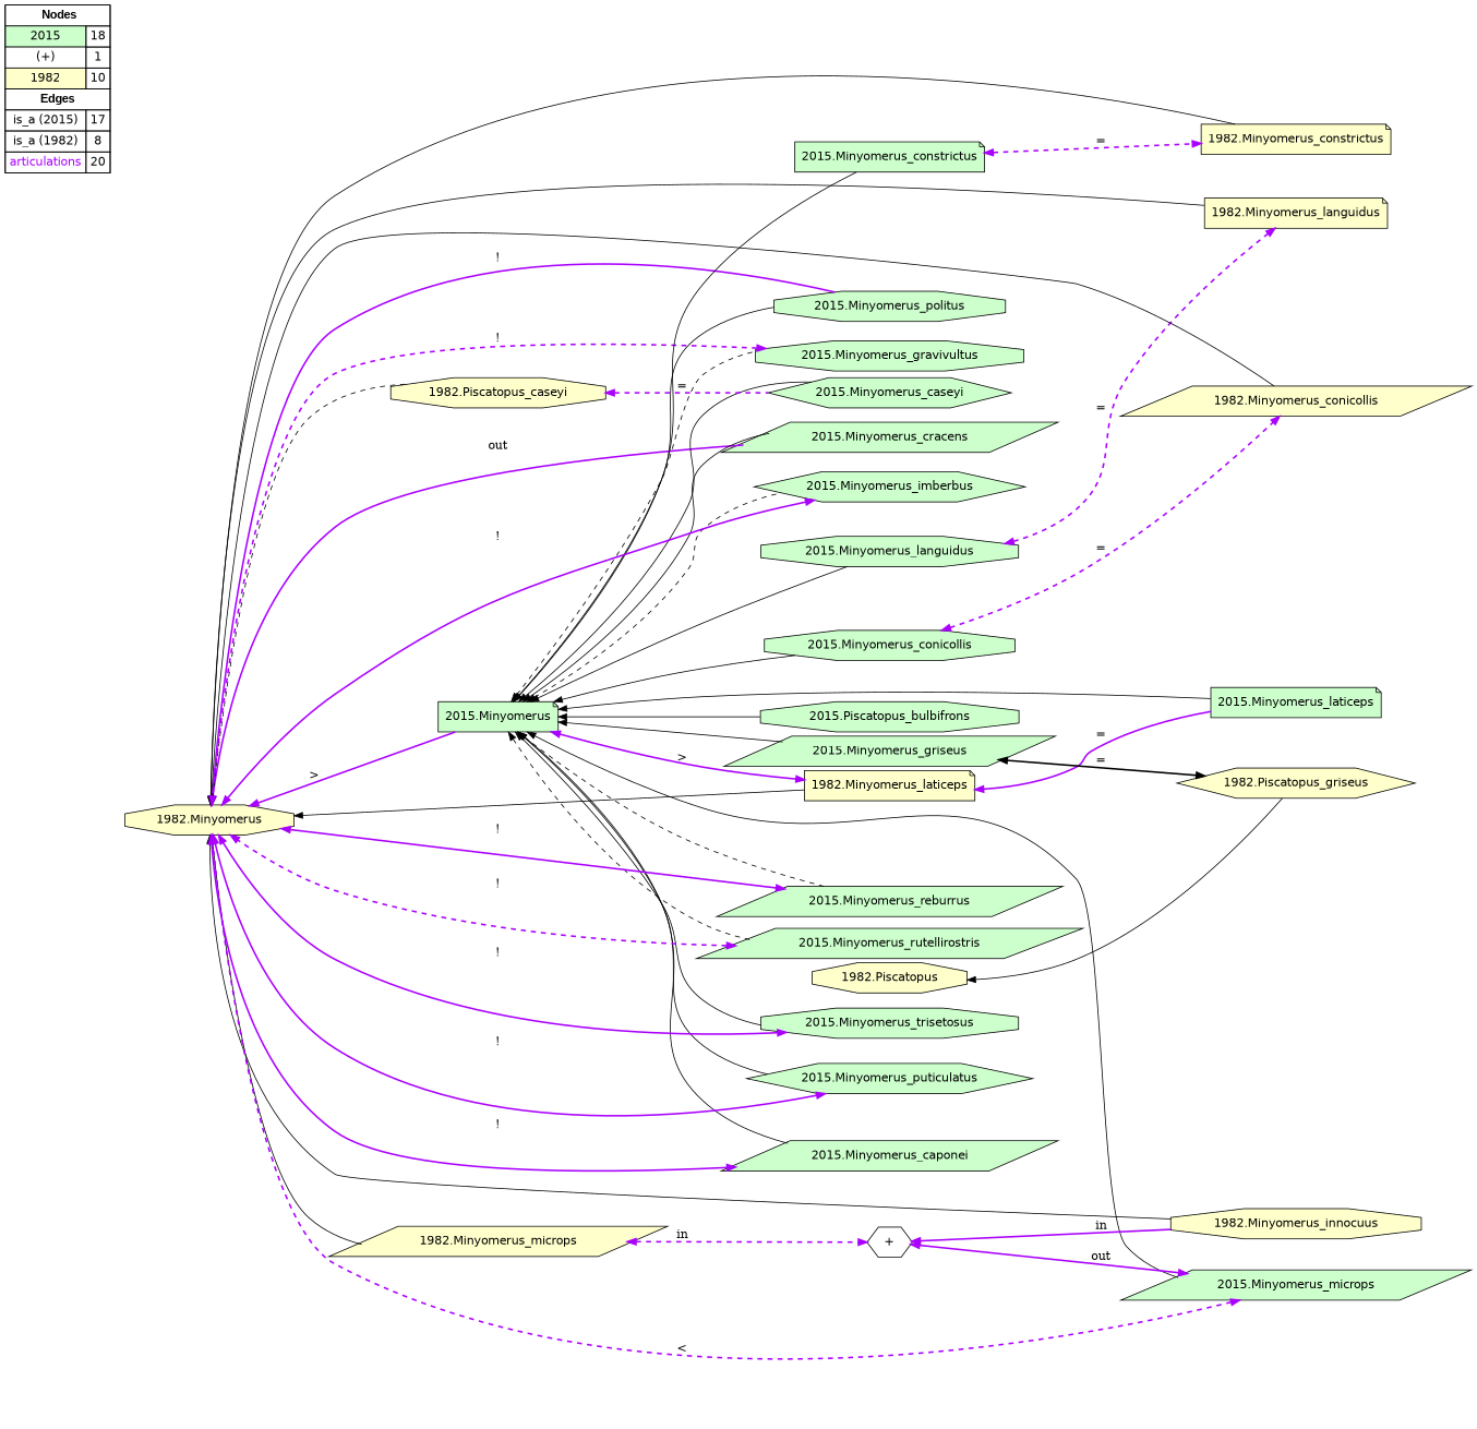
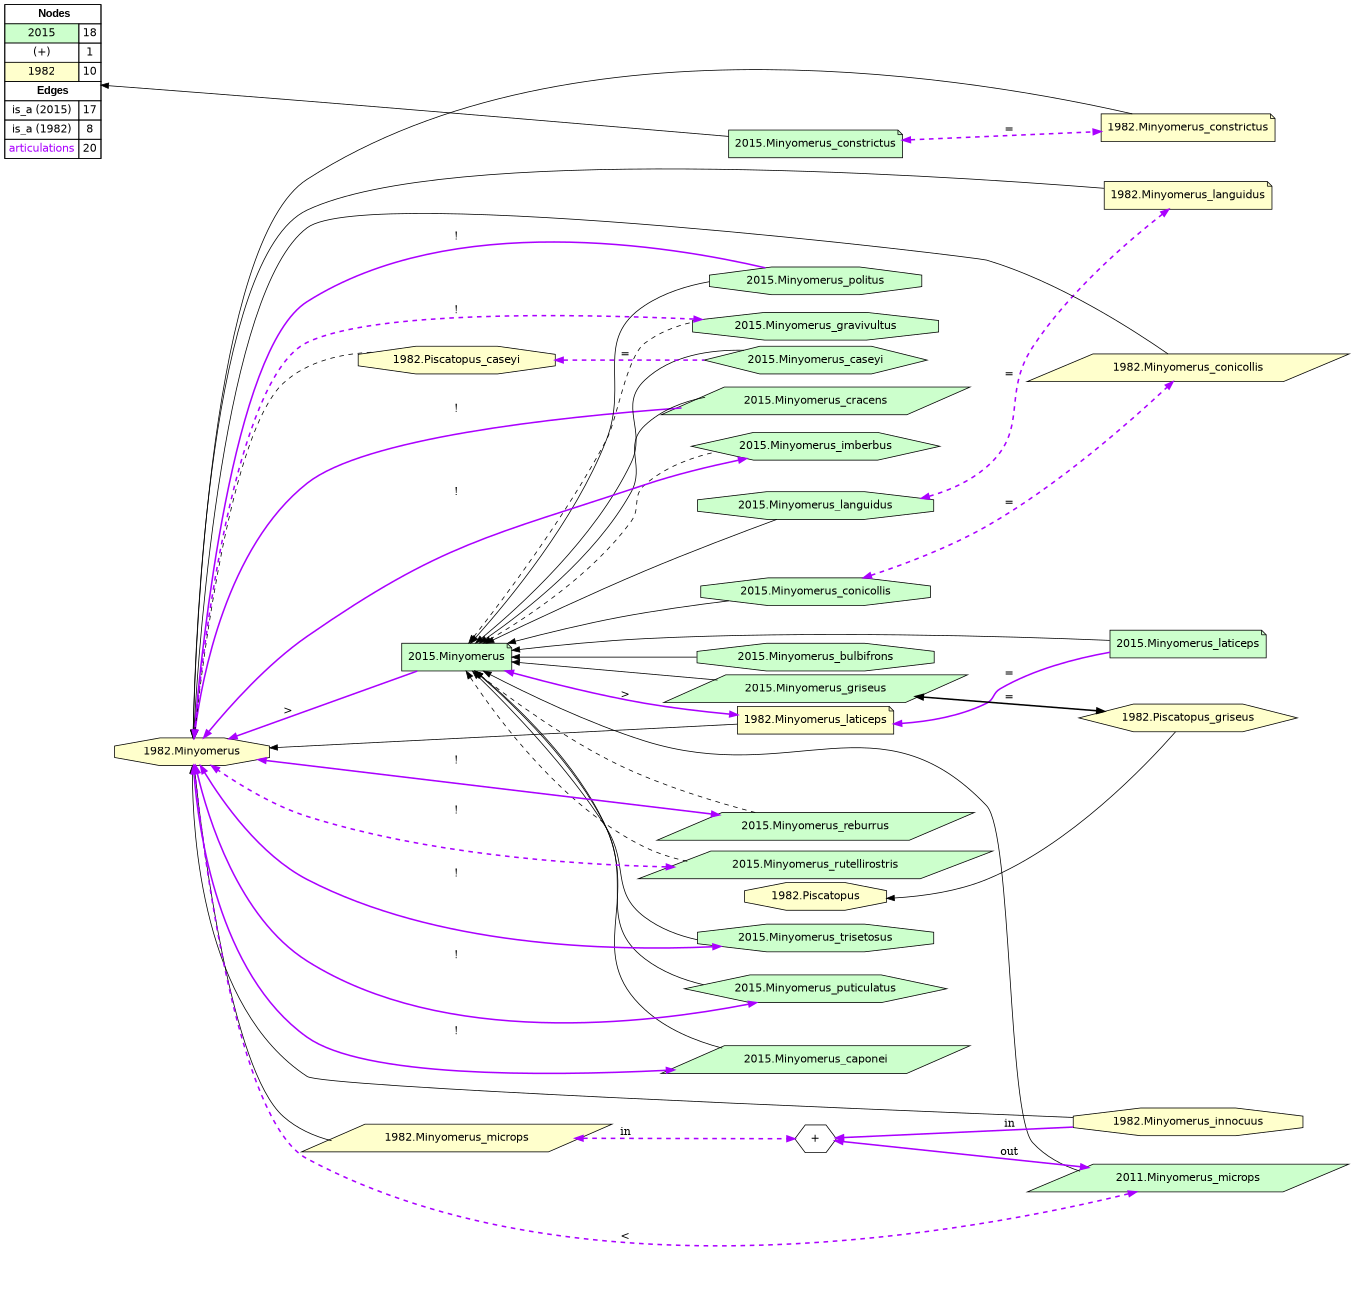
  digraph {
    rankdir=LR
    node [fillcolor="#CCFFCC" fontname=helvetica shape=octagon style=filled]
    edge [color="#000000" constraint=true dir=back penwidth=1 style=bold]
    n1 [fillcolor=white label=<   <TABLE BORDER="0" CELLBORDER="1" CELLSPACING="0" CELLPADDING="4">  <TR> <TD COLSPAN="2"><font face="Arial Black"> Nodes</font></TD> </TR>  <TR>   <TD bgcolor="#CCFFCC" fontname="helvetica">2015</TD>   <TD>18</TD>   </TR>  <TR>   <TD bgcolor="#FFFFFF">(+)</TD>   <TD>1</TD>   </TR>  <TR>   <TD bgcolor="#FFFFCC" fontname="helvetica">1982</TD>   <TD>10</TD>   </TR>  <TR> <TD COLSPAN="2"><font face = "Arial Black"> Edges </font></TD> </TR>  <TR>   <TD><font color ="#000000">is_a (2015)</font></TD><TD>17</TD> </TR> <TR>   <TD><font color ="#000000">is_a (1982)</font></TD><TD>8</TD> </TR> <TR>   <TD><font color ="#AA00FF">articulations</font></TD><TD>20</TD> </TR> </TABLE>   > margin=0 shape=box]
    "1982.Minyomerus_languidus" [fillcolor="#FFFFCC" shape=note]
    "2015.Minyomerus_languidus"
    "2015.Minyomerus_cracens" [shape=parallelogram]
    "1982.Minyomerus" [fillcolor="#FFFFCC"]
    "2015.Minyomerus_gravivultus"
    "2015.Minyomerus" [shape=note]
    "2015.Minyomerus_politus"
    "1982.Minyomerus_conicollis" [fillcolor="#FFFFCC" shape=parallelogram]
    "1982.Minyomerus_constrictus" [fillcolor="#FFFFCC" shape=note]
    "1982.Minyomerus_innocuus" [fillcolor="#FFFFCC"]
    n12 [fillcolor="#FFFFCC" label="1982.Piscatopus_caseyi"]
    "1982.Minyomerus_laticeps" [fillcolor="#FFFFCC" shape=note]
    "1982.Minyomerus_microps" [fillcolor="#FFFFCC" shape=parallelogram]
-   "2015.Minyomerus_microps" [shape=parallelogram]
+   "2015.Minyomerus_microps" [shape=parallelogram label="2011.Minyomerus_microps"]
    "2015.Minyomerus_caseyi" [shape=hexagon]
    "2015.Minyomerus_puticulatus" [shape=hexagon]
    "2015.Minyomerus_laticeps" [shape=note]
    "2015.Minyomerus_caponei" [shape=parallelogram]
    "2015.Minyomerus_reburrus" [shape=parallelogram]
    "2015.Minyomerus_rutellirostris" [shape=parallelogram]
    "2015.Minyomerus_trisetosus"
    "2015.Minyomerus_conicollis"
-   "2015.Minyomerus_bulbifrons" [label="2015.Piscatopus_bulbifrons"]
+   "2015.Minyomerus_bulbifrons"
    "2015.Minyomerus_constrictus" [shape=note]
    "2015.Minyomerus_imberbus" [shape=hexagon]
    "2015.Minyomerus_griseus" [shape=parallelogram]
    "1982.Piscatopus_griseus" [fillcolor="#FFFFCC" shape=hexagon]
    "1982.Piscatopus" [fillcolor="#FFFFCC"]
    n30 [fillcolor="#FFFFFF" label="+" shape=hexagon]
    subgraph sub_1 {
      rank=source
      n1
    }
    "2015.Minyomerus_languidus" -> "1982.Minyomerus_languidus" [color="#AA00FF" dir=both label="=" penwidth=2 style=dashed]
    "1982.Minyomerus" -> "1982.Minyomerus_languidus"
-   "1982.Minyomerus" -> "2015.Minyomerus_cracens" [color="#AA00FF" label=out penwidth=2 style=solid]
+   "1982.Minyomerus" -> "2015.Minyomerus_cracens" [color="#AA00FF" label="!" penwidth=2 style=solid]
    "1982.Minyomerus" -> "2015.Minyomerus" [color="#AA00FF" label=">" penwidth=2]
    "1982.Minyomerus" -> "2015.Minyomerus_politus" [color="#AA00FF" label="!" penwidth=2]
    "1982.Minyomerus" -> "1982.Minyomerus_conicollis" [style=solid]
    "1982.Minyomerus" -> "1982.Minyomerus_constrictus" [style=solid]
    "1982.Minyomerus" -> "1982.Minyomerus_innocuus"
    "1982.Minyomerus" -> n12 [style=dashed]
    "1982.Minyomerus" -> "1982.Minyomerus_laticeps"
    "1982.Minyomerus" -> "1982.Minyomerus_microps" [style=solid]
    "2015.Minyomerus_gravivultus" -> "1982.Minyomerus" [color="#AA00FF" dir=both label="!" penwidth=2 style=dashed]
    "2015.Minyomerus" -> "2015.Minyomerus_languidus" [style=solid]
    "2015.Minyomerus" -> "2015.Minyomerus_cracens"
    "2015.Minyomerus" -> "2015.Minyomerus_gravivultus" [style=dashed]
    "2015.Minyomerus" -> "2015.Minyomerus_politus" [style=solid]
    "2015.Minyomerus" -> "1982.Minyomerus_laticeps" [color="#AA00FF" dir=both label=">" penwidth=2]
    "2015.Minyomerus" -> "2015.Minyomerus_microps"
    "2015.Minyomerus" -> "2015.Minyomerus_caseyi"
    "2015.Minyomerus" -> "2015.Minyomerus_puticulatus"
    "2015.Minyomerus" -> "2015.Minyomerus_laticeps" [style=solid]
    "2015.Minyomerus" -> "2015.Minyomerus_caponei" [style=solid]
    "2015.Minyomerus" -> "2015.Minyomerus_reburrus" [style=dashed]
    "2015.Minyomerus" -> "2015.Minyomerus_rutellirostris" [style=dashed]
    "2015.Minyomerus" -> "2015.Minyomerus_trisetosus"
    "2015.Minyomerus" -> "2015.Minyomerus_conicollis" [style=solid]
    "2015.Minyomerus" -> "2015.Minyomerus_bulbifrons"
-   "2015.Minyomerus" -> "2015.Minyomerus_constrictus"
+   n1 -> "2015.Minyomerus_constrictus"
    "2015.Minyomerus" -> "2015.Minyomerus_imberbus" [style=dashed]
    "2015.Minyomerus" -> "2015.Minyomerus_griseus" [style=solid]
    n12 -> "2015.Minyomerus_caseyi" [color="#AA00FF" label="=" penwidth=2 style=dashed]
    "1982.Minyomerus_laticeps" -> "2015.Minyomerus_laticeps" [color="#AA00FF" label="=" penwidth=2]
    "1982.Minyomerus_microps" -> n30 [color="#AA00FF" dir=both label=in penwidth=2 style=dashed]
    "2015.Minyomerus_microps" -> "1982.Minyomerus" [color="#AA00FF" dir=both label="<" penwidth=2 style=dashed]
    "2015.Minyomerus_puticulatus" -> "1982.Minyomerus" [color="#AA00FF" dir=both label="!" penwidth=2]
    "2015.Minyomerus_caponei" -> "1982.Minyomerus" [color="#AA00FF" dir=both label="!" penwidth=2 style=solid]
    "2015.Minyomerus_reburrus" -> "1982.Minyomerus" [color="#AA00FF" dir=both label="!" penwidth=2]
    "2015.Minyomerus_rutellirostris" -> "1982.Minyomerus" [color="#AA00FF" dir=both label="!" penwidth=2 style=dashed]
    "2015.Minyomerus_trisetosus" -> "1982.Minyomerus" [color="#AA00FF" dir=both label="!" penwidth=2 style=solid]
    "2015.Minyomerus_conicollis" -> "1982.Minyomerus_conicollis" [color="#AA00FF" dir=both label="=" penwidth=2 style=dashed]
    "2015.Minyomerus_constrictus" -> "1982.Minyomerus_constrictus" [color="#AA00FF" dir=both label="=" penwidth=2 style=dashed]
    "2015.Minyomerus_imberbus" -> "1982.Minyomerus" [color="#AA00FF" dir=both label="!" penwidth=2 style=solid]
    "2015.Minyomerus_griseus" -> "1982.Piscatopus_griseus" [dir=both label="=" penwidth=2]
    "1982.Piscatopus" -> "1982.Piscatopus_griseus" [style=solid]
    n30 -> "1982.Minyomerus_innocuus" [color="#AA00FF" label=in penwidth=2]
    n30 -> "2015.Minyomerus_microps" [color="#AA00FF" dir=both label=out penwidth=2 style=solid]
  }
